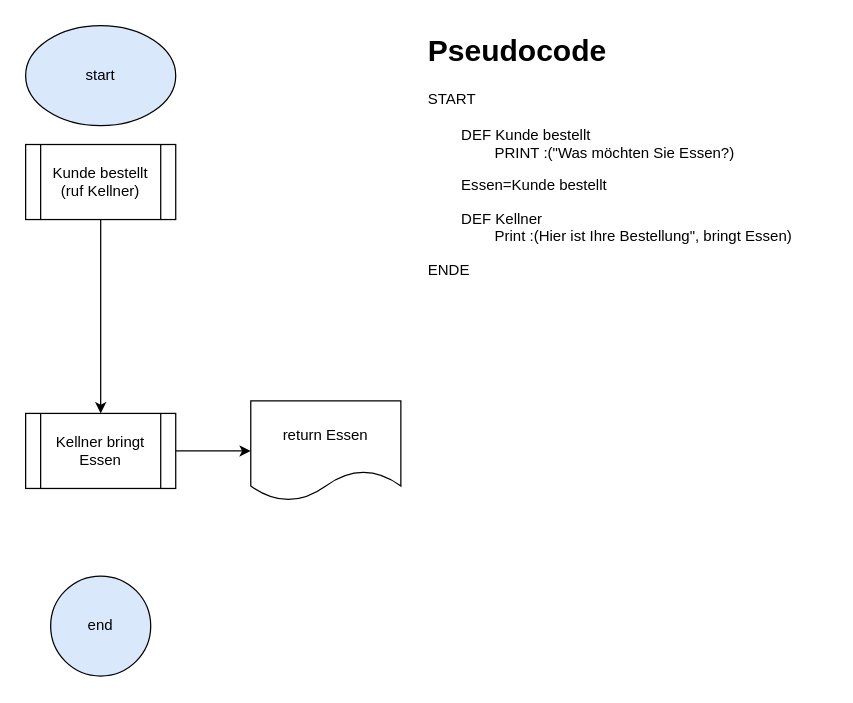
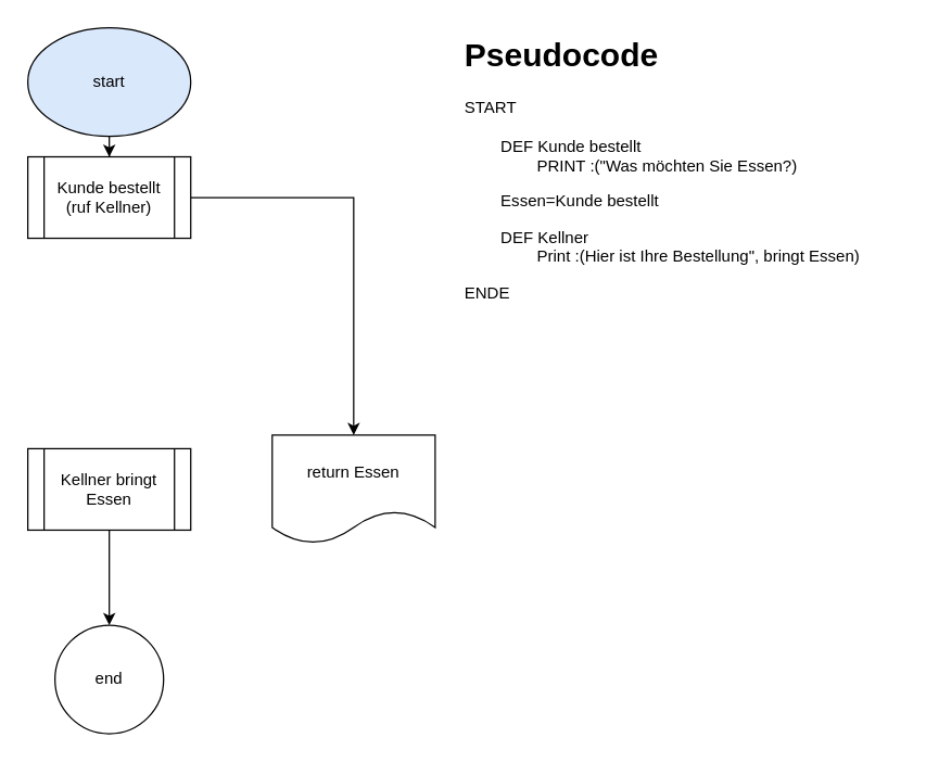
  <mxCell id="0" />
  <mxCell id="1" parent="0" />
+ <mxCell id="2" value="" style="edgeStyle=orthogonalEdgeStyle;rounded=0;orthogonalLoop=1;jettySize=auto;html=1;" parent="1" source="3" target="5" edge="1"><mxGeometry relative="1" as="geometry" /></mxCell>
  <mxCell id="3" value="start" style="ellipse;whiteSpace=wrap;html=1;fillColor=#dae8fc;" parent="1" vertex="1"><mxGeometry x="20" y="20" width="120" height="80" as="geometry" /></mxCell>
- <mxCell id="4" value="" style="edgeStyle=orthogonalEdgeStyle;rounded=0;orthogonalLoop=1;jettySize=auto;html=1;" parent="1" source="5" target="7" edge="1"><mxGeometry relative="1" as="geometry" /></mxCell>
+ <mxCell id="4" value="" style="edgeStyle=orthogonalEdgeStyle;rounded=0;orthogonalLoop=1;jettySize=auto;html=1;" parent="1" source="5" target="8" edge="1"><mxGeometry relative="1" as="geometry" /></mxCell>
  <mxCell id="5" value="Kunde bestellt&lt;div&gt;(ruf Kellner)&lt;/div&gt;" style="shape=process;whiteSpace=wrap;html=1;backgroundOutline=1;" parent="1" vertex="1"><mxGeometry x="20" y="115" width="120" height="60" as="geometry" /></mxCell>
+ <mxCell id="6" value="" style="edgeStyle=orthogonalEdgeStyle;rounded=0;orthogonalLoop=1;jettySize=auto;html=1;" parent="1" source="7" target="10" edge="1"><mxGeometry relative="1" as="geometry" /></mxCell>
  <mxCell id="7" value="Kellner bringt Essen" style="shape=process;whiteSpace=wrap;html=1;backgroundOutline=1;" parent="1" vertex="1"><mxGeometry x="20" y="330" width="120" height="60" as="geometry" /></mxCell>
  <mxCell id="8" value="return Essen" style="shape=document;whiteSpace=wrap;html=1;boundedLbl=1;" parent="1" vertex="1"><mxGeometry x="200" y="320" width="120" height="80" as="geometry" /></mxCell>
- <mxCell id="9" value="" style="endArrow=classic;html=1;rounded=0;exitX=1;exitY=0.5;exitDx=0;exitDy=0;" parent="1" source="7" target="8" edge="1"><mxGeometry width="50" height="50" relative="1" as="geometry"><mxPoint x="224" y="260" as="sourcePoint" /><mxPoint x="274" y="210" as="targetPoint" /></mxGeometry></mxCell>
- <mxCell id="10" value="end" style="ellipse;whiteSpace=wrap;html=1;fillColor=#dae8fc;" parent="1" vertex="1"><mxGeometry x="40" y="460" width="80" height="80" as="geometry" /></mxCell>
+ <mxCell id="10" value="end" style="ellipse;whiteSpace=wrap;html=1;" parent="1" vertex="1"><mxGeometry x="40" y="460" width="80" height="80" as="geometry" /></mxCell>
  <mxCell id="11" value="&lt;h1 style=&quot;margin-top: 0px;&quot;&gt;Pseudocode&lt;/h1&gt;&lt;p&gt;START&lt;br&gt;&lt;br&gt;&lt;span style=&quot;white-space: pre;&quot;&gt;&#09;&lt;/span&gt;DEF Kunde bestellt&lt;br&gt;&lt;span style=&quot;white-space: pre;&quot;&gt;&#09;&lt;/span&gt;&lt;span style=&quot;white-space: pre;&quot;&gt;&#09;&lt;/span&gt;PRINT :(&quot;Was möchten Sie Essen?)&lt;br&gt;&lt;/p&gt;&lt;p&gt;&lt;span style=&quot;white-space: pre;&quot;&gt;&#09;&lt;/span&gt;Essen=Kunde bestellt&lt;br&gt;&lt;/p&gt;&lt;p&gt;&lt;span style=&quot;white-space: pre;&quot;&gt;&#09;&lt;/span&gt;DEF Kellner&amp;nbsp;&lt;span style=&quot;white-space: pre;&quot;&gt;&#09;&lt;/span&gt;&lt;br&gt;&lt;span style=&quot;white-space: pre;&quot;&gt;&#09;&lt;/span&gt;&lt;span style=&quot;white-space: pre;&quot;&gt;&#09;&lt;/span&gt;Print :(Hier ist Ihre Bestellung&quot;, bringt Essen)&lt;br&gt;&lt;/p&gt;&lt;p&gt;ENDE&lt;/p&gt;" style="text;html=1;whiteSpace=wrap;overflow=hidden;rounded=0;" parent="1" vertex="1"><mxGeometry x="340" y="20" width="320" height="440" as="geometry" /></mxCell>
